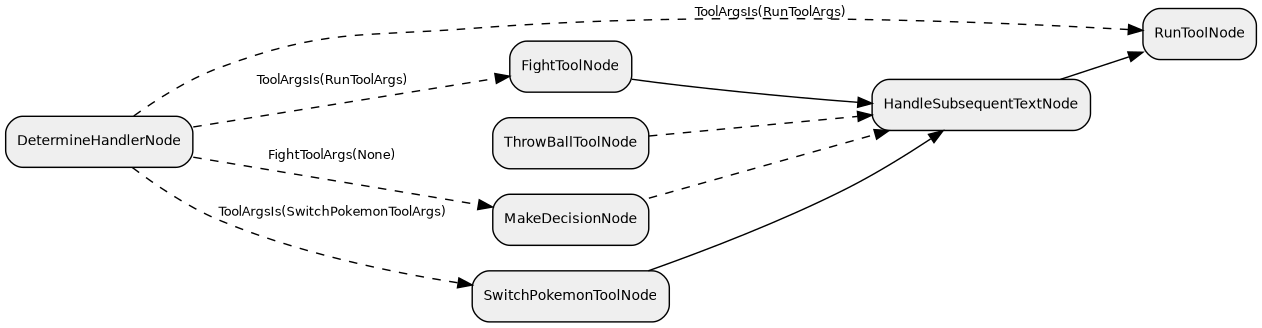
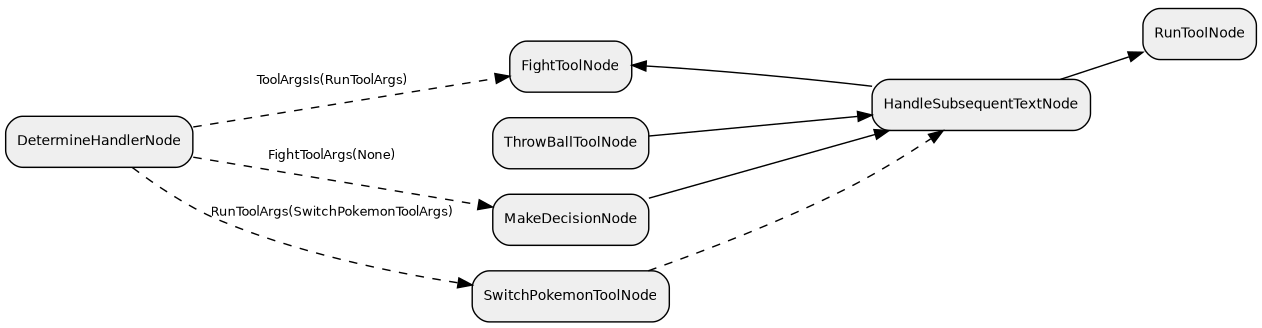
  digraph {
    compound=true
    rankdir=LR
    node [fillcolor="#EFEFEF" fontname=Helvetica fontsize=10 shape=box style="rounded,filled"]
    edge [fontname=Helvetica fontsize=9 style=solid]
    n1 [label=FightToolNode]
    n2 [label=HandleSubsequentTextNode]
    n3 [label=RunToolNode]
    n4 [label=ThrowBallToolNode]
    n5 [label=MakeDecisionNode]
    n6 [label=SwitchPokemonToolNode]
    n7 [label=DetermineHandlerNode]
-   n1 -> n2
+   n2 -> n1
    n2 -> n3
-   n4 -> n2 [style=dashed]
-   n5 -> n2 [style=dashed]
-   n6 -> n2
+   n4 -> n2
+   n5 -> n2
+   n6 -> n2 [style=dashed]
    n7 -> n1 [label="ToolArgsIs(RunToolArgs)" style=dashed]
-   n7 -> n3 [label="ToolArgsIs(RunToolArgs)" style=dashed]
    n7 -> n5 [label="FightToolArgs(None)" style=dashed]
-   n7 -> n6 [label="ToolArgsIs(SwitchPokemonToolArgs)" style=dashed]
+   n7 -> n6 [label="RunToolArgs(SwitchPokemonToolArgs)" style=dashed]
  }
